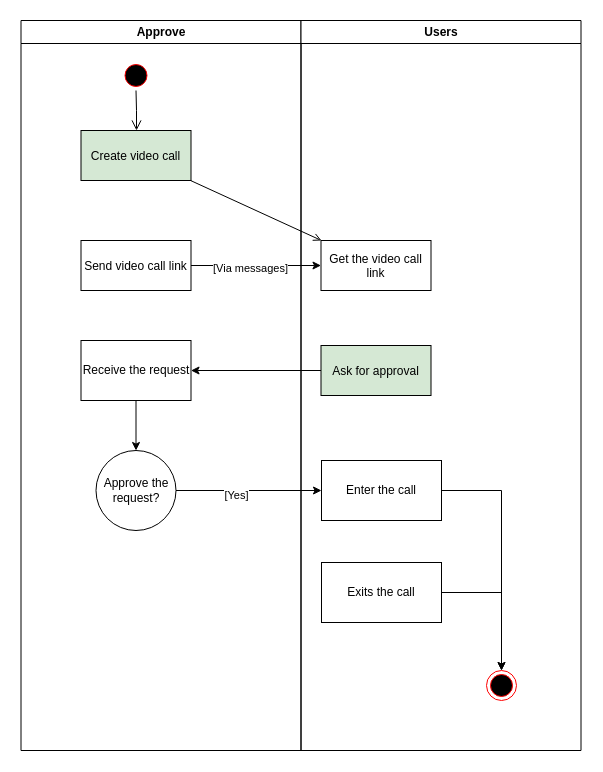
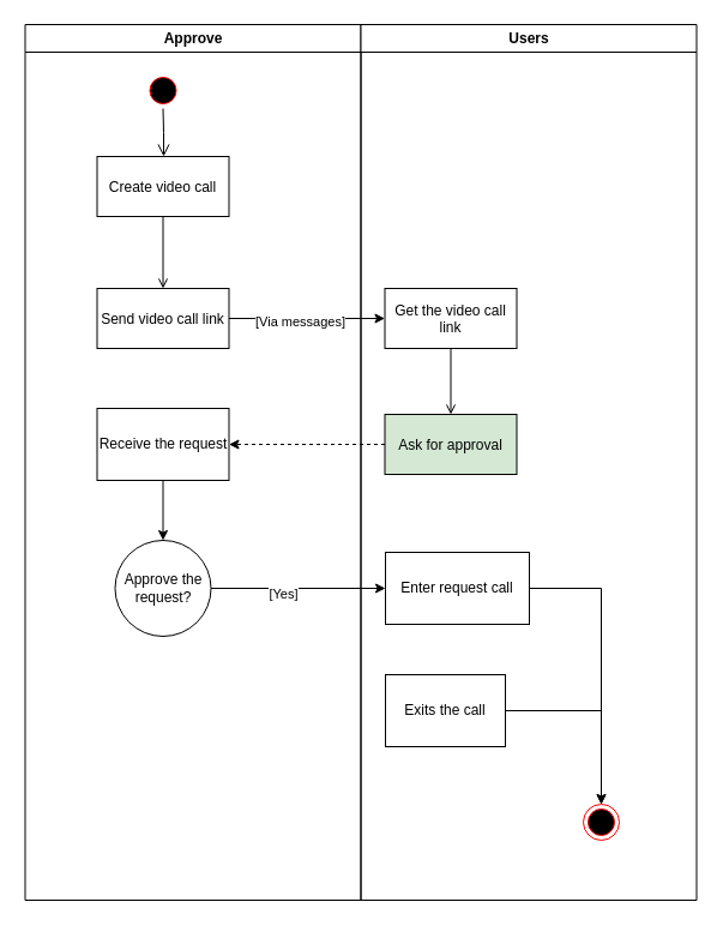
  <mxCell id="0" />
  <mxCell id="1" parent="0" />
  <mxCell id="2" value="Approve" style="swimlane;whiteSpace=wrap;noLabel=0;" parent="1" vertex="1"><mxGeometry x="20.5" y="20" width="280" height="730" as="geometry" /></mxCell>
  <mxCell id="3" value="" style="ellipse;shape=startState;fillColor=#000000;strokeColor=#ff0000;" parent="2" vertex="1"><mxGeometry x="100" y="40" width="30" height="30" as="geometry" /></mxCell>
  <mxCell id="4" value="" style="edgeStyle=elbowEdgeStyle;elbow=horizontal;verticalAlign=bottom;endArrow=open;endSize=8;strokeColor=#000000;endFill=1;rounded=0;fontColor=#000000;" parent="2" source="3" target="5" edge="1"><mxGeometry x="100" y="40" as="geometry"><mxPoint x="115" y="110" as="targetPoint" /></mxGeometry></mxCell>
- <mxCell id="5" value="Create video call" style="fillColor=#d5e8d4;" parent="2" vertex="1"><mxGeometry x="60" y="110" width="110" height="50" as="geometry" /></mxCell>
+ <mxCell id="5" value="Create video call" style="" parent="2" vertex="1"><mxGeometry x="60" y="110" width="110" height="50" as="geometry" /></mxCell>
  <mxCell id="6" value="Send video call link" style="" parent="2" vertex="1"><mxGeometry x="60" y="220" width="110" height="50" as="geometry" /></mxCell>
- <mxCell id="7" value="" style="endArrow=open;strokeColor=#000000;endFill=1;rounded=0;" parent="2" source="5" target="12" edge="1"><mxGeometry relative="1" as="geometry" /></mxCell>
+ <mxCell id="7" value="" style="endArrow=open;strokeColor=#000000;endFill=1;rounded=0" parent="2" source="5" target="6" edge="1"><mxGeometry relative="1" as="geometry" /></mxCell>
  <mxCell id="8" value="" style="edgeStyle=orthogonalEdgeStyle;rounded=0;orthogonalLoop=1;jettySize=auto;html=1;" edge="1" parent="2" source="9" target="10"><mxGeometry relative="1" as="geometry" /></mxCell>
  <mxCell id="9" value="Receive the request" style="whiteSpace=wrap;html=1;" vertex="1" parent="2"><mxGeometry x="60" y="320" width="110" height="60" as="geometry" /></mxCell>
  <mxCell id="10" value="Approve the request?" style="ellipse;whiteSpace=wrap;html=1;" vertex="1" parent="2"><mxGeometry x="75" y="430" width="80" height="80" as="geometry" /></mxCell>
  <mxCell id="11" value="Users" style="swimlane;whiteSpace=wrap" parent="1" vertex="1"><mxGeometry x="300.5" y="20" width="280" height="730" as="geometry" /></mxCell>
  <mxCell id="12" value="Get the video call&#10;link" style="" parent="11" vertex="1"><mxGeometry x="20" y="220" width="110" height="50" as="geometry" /></mxCell>
  <mxCell id="13" value="Ask for approval" style="fillColor=#d5e8d4;" parent="11" vertex="1"><mxGeometry x="20" y="325" width="110" height="50" as="geometry" /></mxCell>
+ <mxCell id="14" value="" style="endArrow=open;strokeColor=#000000;endFill=1;rounded=0" parent="11" source="12" target="13" edge="1"><mxGeometry relative="1" as="geometry" /></mxCell>
  <mxCell id="15" style="edgeStyle=orthogonalEdgeStyle;rounded=0;orthogonalLoop=1;jettySize=auto;html=1;exitX=1;exitY=0.5;exitDx=0;exitDy=0;entryX=0.5;entryY=0;entryDx=0;entryDy=0;" edge="1" parent="11" source="16" target="19"><mxGeometry relative="1" as="geometry" /></mxCell>
- <mxCell id="16" value="Enter the call" style="whiteSpace=wrap;html=1;" vertex="1" parent="11"><mxGeometry x="20.5" y="440" width="120" height="60" as="geometry" /></mxCell>
+ <mxCell id="16" value="Enter request call" style="whiteSpace=wrap;html=1;" vertex="1" parent="11"><mxGeometry x="20.5" y="440" width="120" height="60" as="geometry" /></mxCell>
  <mxCell id="17" style="edgeStyle=orthogonalEdgeStyle;rounded=0;orthogonalLoop=1;jettySize=auto;html=1;exitX=1;exitY=0.5;exitDx=0;exitDy=0;entryX=0.5;entryY=0;entryDx=0;entryDy=0;" edge="1" parent="11" source="18" target="19"><mxGeometry relative="1" as="geometry" /></mxCell>
- <mxCell id="18" value="Exits the call" style="rounded=0;whiteSpace=wrap;html=1;" vertex="1" parent="11"><mxGeometry x="20.5" y="542" width="120" height="60" as="geometry" /></mxCell>
+ <mxCell id="18" value="Exits the call" style="rounded=0;whiteSpace=wrap;html=1;" vertex="1" parent="11"><mxGeometry x="20.5" y="542" width="100" height="60" as="geometry" /></mxCell>
  <mxCell id="19" value="" style="ellipse;shape=endState;fillColor=#000000;strokeColor=#ff0000" parent="11" vertex="1"><mxGeometry x="185.5" y="650" width="30" height="30" as="geometry" /></mxCell>
  <mxCell id="20" value="" style="edgeStyle=orthogonalEdgeStyle;rounded=0;orthogonalLoop=1;jettySize=auto;html=1;entryX=0;entryY=0.5;entryDx=0;entryDy=0;strokeColor=#000000;labelBorderColor=default;" edge="1" parent="1" source="6" target="12"><mxGeometry relative="1" as="geometry"><mxPoint x="270.5" y="353" as="targetPoint" /></mxGeometry></mxCell>
  <mxCell id="21" value="[Via messages]" style="edgeLabel;html=1;align=center;verticalAlign=middle;resizable=0;points=[];" vertex="1" connectable="0" parent="20"><mxGeometry x="-0.208" y="-2" relative="1" as="geometry"><mxPoint x="8" as="offset" /></mxGeometry></mxCell>
- <mxCell id="22" value="" style="edgeStyle=orthogonalEdgeStyle;rounded=0;orthogonalLoop=1;jettySize=auto;html=1;strokeColor=#000000;" edge="1" parent="1" source="13" target="9"><mxGeometry relative="1" as="geometry" /></mxCell>
+ <mxCell id="22" value="" style="edgeStyle=orthogonalEdgeStyle;rounded=0;orthogonalLoop=1;jettySize=auto;html=1;strokeColor=#000000;dashed=1;" edge="1" parent="1" source="13" target="9"><mxGeometry relative="1" as="geometry" /></mxCell>
  <mxCell id="23" value="" style="edgeStyle=orthogonalEdgeStyle;rounded=0;orthogonalLoop=1;jettySize=auto;html=1;entryX=0;entryY=0.5;entryDx=0;entryDy=0;" edge="1" parent="1" source="10" target="16"><mxGeometry relative="1" as="geometry"><mxPoint x="316" y="580" as="targetPoint" /></mxGeometry></mxCell>
  <mxCell id="24" value="[Yes]" style="edgeLabel;html=1;align=center;verticalAlign=middle;resizable=0;points=[];" vertex="1" connectable="0" parent="23"><mxGeometry x="-0.173" y="-4" relative="1" as="geometry"><mxPoint as="offset" /></mxGeometry></mxCell>
